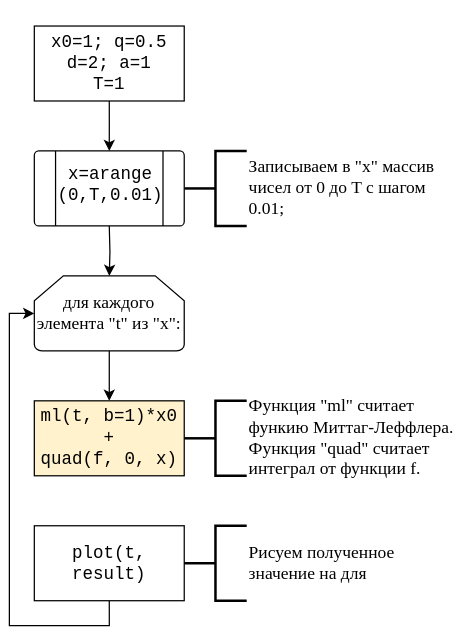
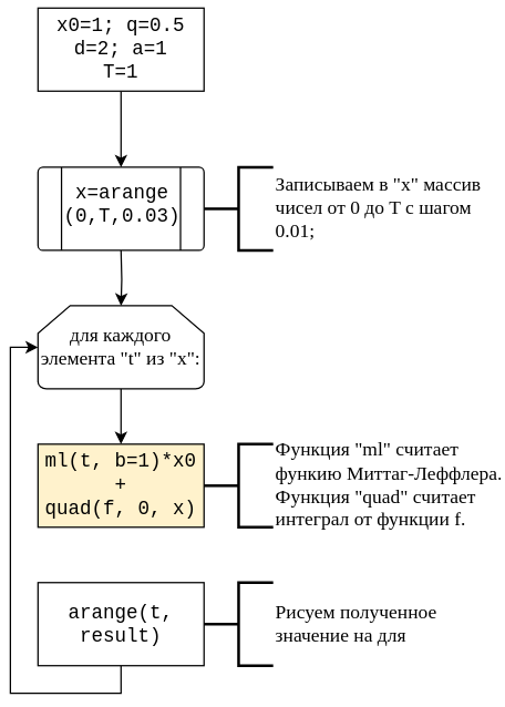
  <mxCell id="0" />
  <mxCell id="1" parent="0" />
  <mxCell id="2" style="edgeStyle=orthogonalEdgeStyle;rounded=0;orthogonalLoop=1;jettySize=auto;html=1;exitX=0.5;exitY=1;exitDx=0;exitDy=0;entryX=0.5;entryY=0;entryDx=0;entryDy=0;fontFamily=Times New Roman;fontSize=14;" edge="1" parent="1" source="3"><mxGeometry relative="1" as="geometry"><mxPoint x="80.97" y="120" as="targetPoint" /></mxGeometry></mxCell>
- <mxCell id="3" value="&lt;div style=&quot;font-size: 14px&quot;&gt;x0=1; q=0.5&lt;/div&gt;&lt;div style=&quot;font-size: 14px&quot;&gt;d=2; a=1&lt;/div&gt;&lt;div style=&quot;font-size: 14px&quot;&gt;T=1&lt;br style=&quot;font-size: 14px&quot;&gt;&lt;/div&gt;" style="rounded=0;whiteSpace=wrap;html=1;fontFamily=Courier New;fontSize=14;spacing=2;" vertex="1" parent="1"><mxGeometry x="20.97" y="20" width="120" height="60" as="geometry" /></mxCell>
+ <mxCell id="3" value="&lt;div style=&quot;font-size: 14px&quot;&gt;x0=1; q=0.5&lt;/div&gt;&lt;div style=&quot;font-size: 14px&quot;&gt;d=2; a=1&lt;/div&gt;&lt;div style=&quot;font-size: 14px&quot;&gt;T=1&lt;br style=&quot;font-size: 14px&quot;&gt;&lt;/div&gt;" style="rounded=0;whiteSpace=wrap;html=1;fontFamily=Courier New;fontSize=14;spacing=2;" vertex="1" parent="1"><mxGeometry x="20.97" y="5" width="120" height="60" as="geometry" /></mxCell>
  <mxCell id="4" style="edgeStyle=orthogonalEdgeStyle;rounded=0;orthogonalLoop=1;jettySize=auto;html=1;exitX=0.5;exitY=1;exitDx=0;exitDy=0;entryX=0.5;entryY=0;entryDx=0;entryDy=0;entryPerimeter=0;fontFamily=Times New Roman;fontSize=14;" edge="1" parent="1" target="7"><mxGeometry relative="1" as="geometry"><mxPoint x="80.97" y="180" as="sourcePoint" /></mxGeometry></mxCell>
  <mxCell id="5" value="&lt;div&gt;Записываем в &quot;x&quot; массив&lt;/div&gt;&lt;div&gt;чисел от 0 до T с шагом&lt;/div&gt;&lt;div&gt;0.01;&lt;br&gt;&lt;/div&gt;" style="strokeWidth=2;html=1;shape=mxgraph.flowchart.annotation_2;align=left;labelPosition=right;pointerEvents=1;fontFamily=Times New Roman;fontSize=14;" vertex="1" parent="1"><mxGeometry x="140.97" y="120" width="50" height="60" as="geometry" /></mxCell>
  <mxCell id="6" value="" style="edgeStyle=orthogonalEdgeStyle;rounded=0;orthogonalLoop=1;jettySize=auto;html=1;fontFamily=Courier New;fontSize=14;" edge="1" parent="1" source="7" target="10"><mxGeometry relative="1" as="geometry" /></mxCell>
  <mxCell id="7" value="для каждого элемента &quot;t&quot; из &quot;x&quot;:" style="strokeWidth=1;html=1;shape=mxgraph.flowchart.loop_limit;whiteSpace=wrap;fontFamily=Times New Roman;fontSize=14;" vertex="1" parent="1"><mxGeometry x="20.97" y="220" width="120" height="60" as="geometry" /></mxCell>
  <mxCell id="8" value="" style="verticalLabelPosition=bottom;verticalAlign=top;html=1;shape=process;whiteSpace=wrap;rounded=1;size=0.14;arcSize=6;fontFamily=Times New Roman;fontSize=14;strokeWidth=1;" vertex="1" parent="1"><mxGeometry x="20.97" y="120" width="120" height="60" as="geometry" /></mxCell>
- <mxCell id="9" value="&lt;div&gt;&amp;nbsp;x=arange&lt;/div&gt;&lt;div&gt;(0,T,0.01)&lt;/div&gt;" style="text;whiteSpace=wrap;html=1;fontSize=14;fontFamily=Courier New;" vertex="1" parent="1"><mxGeometry x="37.97" y="124" width="79" height="50" as="geometry" /></mxCell>
+ <mxCell id="9" value="&lt;div&gt;&amp;nbsp;x=arange&lt;/div&gt;&lt;div&gt;(0,T,0.03)&lt;/div&gt;" style="text;whiteSpace=wrap;html=1;fontSize=14;fontFamily=Courier New;" vertex="1" parent="1"><mxGeometry x="37.97" y="124" width="79" height="50" as="geometry" /></mxCell>
  <mxCell id="10" value="&lt;div&gt;&lt;font face=&quot;Courier New&quot;&gt;ml(t, b=1)*x0 +&lt;/font&gt;&lt;/div&gt;&lt;div&gt;&lt;font face=&quot;Courier New&quot;&gt;quad(f, 0, x)&lt;br&gt;&lt;/font&gt;&lt;/div&gt;" style="rounded=0;whiteSpace=wrap;html=1;fontFamily=Times New Roman;fontSize=14;strokeWidth=1;fillColor=#fff2cc;" vertex="1" parent="1"><mxGeometry x="20.97" y="320" width="120" height="60" as="geometry" /></mxCell>
  <mxCell id="11" value="&lt;div&gt;Функция &quot;ml&quot; считает&lt;/div&gt;&lt;div&gt;функию Миттаг-Леффлера.&lt;/div&gt;&lt;div&gt;Функция &quot;quad&quot; считает&lt;/div&gt;&lt;div&gt;интеграл от функции f.&lt;br&gt;&lt;/div&gt;" style="strokeWidth=2;html=1;shape=mxgraph.flowchart.annotation_2;align=left;labelPosition=right;pointerEvents=1;fontFamily=Times New Roman;fontSize=14;" vertex="1" parent="1"><mxGeometry x="140.97" y="320" width="50" height="60" as="geometry" /></mxCell>
  <mxCell id="12" style="edgeStyle=orthogonalEdgeStyle;rounded=0;orthogonalLoop=1;jettySize=auto;html=1;exitX=0.5;exitY=1;exitDx=0;exitDy=0;entryX=0;entryY=0.5;entryDx=0;entryDy=0;entryPerimeter=0;fontFamily=Times New Roman;fontSize=14;" edge="1" parent="1" source="13" target="7"><mxGeometry relative="1" as="geometry" /></mxCell>
- <mxCell id="13" value="&lt;font face=&quot;Courier New&quot;&gt;plot(t, result)&lt;br&gt;&lt;/font&gt;" style="rounded=0;whiteSpace=wrap;html=1;fontFamily=Times New Roman;fontSize=14;strokeWidth=1;" vertex="1" parent="1"><mxGeometry x="20.97" y="420" width="120" height="60" as="geometry" /></mxCell>
+ <mxCell id="13" value="&lt;font face=&quot;Courier New&quot;&gt;arange(t, result)&lt;br&gt;&lt;/font&gt;" style="rounded=0;whiteSpace=wrap;html=1;fontFamily=Times New Roman;fontSize=14;strokeWidth=1;" vertex="1" parent="1"><mxGeometry x="20.97" y="420" width="120" height="60" as="geometry" /></mxCell>
  <mxCell id="14" value="&lt;div&gt;Рисуем полученное&lt;/div&gt;&lt;div&gt;значение на для&lt;/div&gt;" style="strokeWidth=2;html=1;shape=mxgraph.flowchart.annotation_2;align=left;labelPosition=right;pointerEvents=1;fontFamily=Times New Roman;fontSize=14;" vertex="1" parent="1"><mxGeometry x="140.97" y="420" width="50" height="60" as="geometry" /></mxCell>
